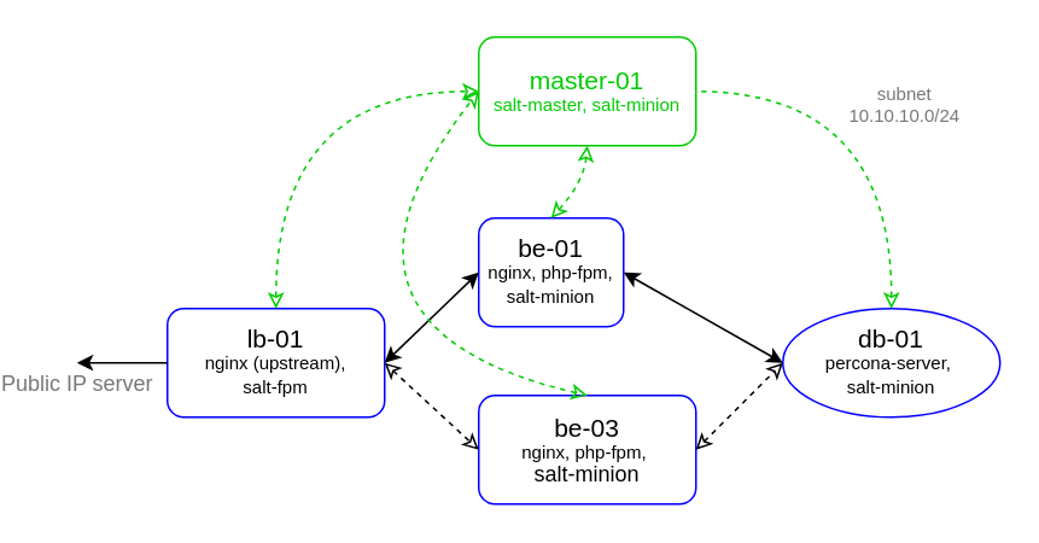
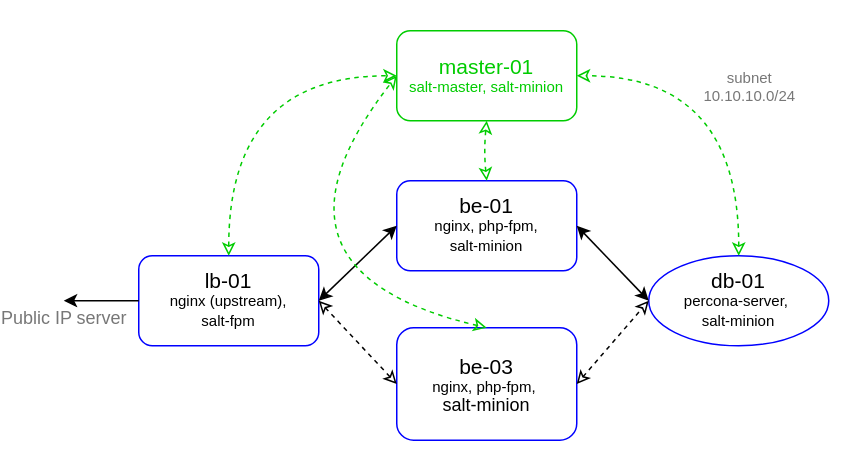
  <mxCell id="0" />
  <mxCell id="1" parent="0" />
- <mxCell id="2" value="&lt;p style=&quot;line-height: 100%&quot;&gt;&lt;span style=&quot;font-size: 14px&quot;&gt;be-01&lt;/span&gt;&lt;br&gt;&lt;span style=&quot;font-size: 10px&quot;&gt;nginx, php-fpm, &lt;br&gt;salt-minion&lt;/span&gt;&lt;br&gt;&lt;/p&gt;" style="rounded=1;whiteSpace=wrap;html=1;strokeColor=#0000FF;" parent="1" vertex="1"><mxGeometry x="242" y="120" width="80" height="60" as="geometry" /></mxCell>
+ <mxCell id="2" value="&lt;p style=&quot;line-height: 100%&quot;&gt;&lt;span style=&quot;font-size: 14px&quot;&gt;be-01&lt;/span&gt;&lt;br&gt;&lt;span style=&quot;font-size: 10px&quot;&gt;nginx, php-fpm, &lt;br&gt;salt-minion&lt;/span&gt;&lt;br&gt;&lt;/p&gt;" style="rounded=1;whiteSpace=wrap;html=1;strokeColor=#0000FF;" parent="1" vertex="1"><mxGeometry x="242" y="120" width="120" height="60" as="geometry" /></mxCell>
  <mxCell id="3" value="&lt;p style=&quot;line-height: 100%&quot;&gt;&lt;span style=&quot;font-size: 14px&quot;&gt;lb-01&lt;/span&gt;&lt;br&gt;&lt;span style=&quot;font-size: 10px&quot;&gt;nginx (upstream), &lt;br&gt;salt-fpm&lt;/span&gt;&lt;br&gt;&lt;/p&gt;" style="rounded=1;whiteSpace=wrap;html=1;strokeColor=#0000FF;" parent="1" vertex="1"><mxGeometry y="170" width="120" height="60" as="geometry" x="70" /></mxCell>
- <mxCell id="4" value="&lt;p style=&quot;line-height: 100%&quot;&gt;&lt;span style=&quot;font-size: 14px&quot;&gt;be-03&lt;/span&gt;&lt;br&gt;&lt;span style=&quot;font-size: 10px&quot;&gt;nginx, php-fpm,&amp;nbsp;&lt;br&gt;&lt;/span&gt;salt-minion&lt;/p&gt;" style="rounded=1;whiteSpace=wrap;html=1;strokeColor=#0000FF;" parent="1" vertex="1"><mxGeometry x="242" y="218" width="120" height="60" as="geometry" /></mxCell>
+ <mxCell id="4" value="&lt;p style=&quot;line-height: 100%&quot;&gt;&lt;span style=&quot;font-size: 14px&quot;&gt;be-03&lt;/span&gt;&lt;br&gt;&lt;span style=&quot;font-size: 10px&quot;&gt;nginx, php-fpm,&amp;nbsp;&lt;br&gt;&lt;/span&gt;salt-minion&lt;/p&gt;" style="rounded=1;whiteSpace=wrap;html=1;strokeColor=#0000FF;" parent="1" vertex="1"><mxGeometry x="242" y="218" width="120" height="75" as="geometry" /></mxCell>
  <mxCell id="5" value="&lt;font style=&quot;font-size: 10px&quot;&gt;subnet&lt;br&gt;10.10.10.0/24&lt;/font&gt;" style="edgeLabel;html=1;align=center;verticalAlign=middle;resizable=0;points=[];fontSize=8;fontColor=#777777;" parent="1" vertex="1" connectable="0"><mxGeometry x="450.002" y="89.995" as="geometry"><mxPoint x="26" y="-33" as="offset" /></mxGeometry></mxCell>
  <mxCell id="6" value="" style="endArrow=none;html=1;startArrow=classic;startFill=1;entryX=0;entryY=0.5;entryDx=0;entryDy=0;" parent="1" edge="1" target="3"><mxGeometry width="50" height="50" relative="1" as="geometry"><mxPoint x="20" y="199.95" as="sourcePoint" /><mxPoint x="60" y="200" as="targetPoint" /></mxGeometry></mxCell>
  <mxCell id="7" value="" style="endArrow=classic;html=1;exitX=1;exitY=0.5;exitDx=0;exitDy=0;entryX=0;entryY=0.5;entryDx=0;entryDy=0;startArrow=classic;startFill=1;endFill=1;" parent="1" source="3" target="2" edge="1"><mxGeometry width="50" height="50" relative="1" as="geometry"><mxPoint x="320" y="230" as="sourcePoint" /><mxPoint x="220" y="150" as="targetPoint" /></mxGeometry></mxCell>
  <mxCell id="8" value="" style="endArrow=classic;dashed=1;html=1;exitX=1;exitY=0.5;exitDx=0;exitDy=0;entryX=0;entryY=0.5;entryDx=0;entryDy=0;startArrow=classic;startFill=0;endFill=0;" parent="1" source="3" target="4" edge="1"><mxGeometry width="50" height="50" relative="1" as="geometry"><mxPoint x="200" y="150" as="sourcePoint" /><mxPoint x="250" y="100" as="targetPoint" /></mxGeometry></mxCell>
  <mxCell id="9" value="&lt;p style=&quot;line-height: 100%&quot;&gt;&lt;span style=&quot;font-size: 14px&quot;&gt;db-01&lt;/span&gt;&lt;br&gt;&lt;span style=&quot;font-size: 10px;&quot;&gt;percona-server,&amp;nbsp;&lt;br&gt;salt-minion&lt;/span&gt;&lt;/p&gt;" style="ellipse;whiteSpace=wrap;html=1;strokeColor=#0000FF;" parent="1" vertex="1"><mxGeometry x="410" y="170" width="120" height="60" as="geometry" /></mxCell>
  <mxCell id="10" value="&lt;font style=&quot;font-size: 12px&quot;&gt;Public IP server&lt;/font&gt;" style="edgeLabel;html=1;align=center;verticalAlign=middle;resizable=0;points=[];fontSize=8;fontColor=#777777;" parent="1" vertex="1" connectable="0"><mxGeometry x="37.002" y="243.995" as="geometry"><mxPoint x="-18" y="-32" as="offset" /></mxGeometry></mxCell>
  <mxCell id="11" value="&lt;p style=&quot;line-height: 100%&quot;&gt;&lt;font style=&quot;&quot; color=&quot;#00cc00&quot;&gt;&lt;span style=&quot;font-size: 14px;&quot;&gt;master-01&lt;/span&gt;&lt;br&gt;&lt;font style=&quot;font-size: 10px;&quot;&gt;salt-master, salt-minion&lt;/font&gt;&lt;/font&gt;&lt;/p&gt;" style="rounded=1;whiteSpace=wrap;html=1;strokeColor=#00CC00;" parent="1" vertex="1"><mxGeometry x="242" y="20" width="120" height="60" as="geometry" /></mxCell>
  <mxCell id="12" value="" style="endArrow=classic;html=1;entryX=0;entryY=0.5;entryDx=0;entryDy=0;startArrow=classic;startFill=1;endFill=1;exitX=1;exitY=0.5;exitDx=0;exitDy=0;" edge="1" parent="1" source="2" target="9"><mxGeometry width="50" height="50" relative="1" as="geometry"><mxPoint x="245.429" y="320" as="sourcePoint" /><mxPoint x="410" y="198" as="targetPoint" /></mxGeometry></mxCell>
  <mxCell id="13" value="" style="endArrow=classic;dashed=1;html=1;exitX=1;exitY=0.5;exitDx=0;exitDy=0;entryX=0;entryY=0.5;entryDx=0;entryDy=0;startArrow=classic;startFill=0;endFill=0;" edge="1" parent="1" source="4" target="9"><mxGeometry width="50" height="50" relative="1" as="geometry"><mxPoint x="420" y="260" as="sourcePoint" /><mxPoint x="472" y="308" as="targetPoint" /></mxGeometry></mxCell>
  <mxCell id="14" value="" style="endArrow=classic;dashed=1;html=1;exitX=0.5;exitY=0;exitDx=0;exitDy=0;entryX=0;entryY=0.5;entryDx=0;entryDy=0;startArrow=classic;startFill=0;endFill=0;jumpStyle=none;strokeColor=#00CC00;jumpSize=6;curved=1;" edge="1" parent="1" source="3" target="11"><mxGeometry width="50" height="50" relative="1" as="geometry"><mxPoint x="150" y="108" as="sourcePoint" /><mxPoint x="198" y="60" as="targetPoint" /><Array as="points"><mxPoint x="130" y="50" /></Array></mxGeometry></mxCell>
- <mxCell id="15" value="" style="endArrow=none;dashed=1;html=1;exitX=0.5;exitY=0;exitDx=0;exitDy=0;entryX=1;entryY=0.5;entryDx=0;entryDy=0;startArrow=classic;startFill=0;endFill=0;jumpStyle=none;strokeColor=#00CC00;jumpSize=6;curved=1;" edge="1" parent="1" source="9" target="11"><mxGeometry width="50" height="50" relative="1" as="geometry"><mxPoint x="440" y="170" as="sourcePoint" /><mxPoint x="552" y="50" as="targetPoint" /><Array as="points"><mxPoint x="470" y="50" /></Array></mxGeometry></mxCell>
+ <mxCell id="15" value="" style="endArrow=classic;dashed=1;html=1;exitX=0.5;exitY=0;exitDx=0;exitDy=0;entryX=1;entryY=0.5;entryDx=0;entryDy=0;startArrow=classic;startFill=0;endFill=0;jumpStyle=none;strokeColor=#00CC00;jumpSize=6;curved=1;" edge="1" parent="1" source="9" target="11"><mxGeometry width="50" height="50" relative="1" as="geometry"><mxPoint x="440" y="170" as="sourcePoint" /><mxPoint x="552" y="50" as="targetPoint" /><Array as="points"><mxPoint x="470" y="50" /></Array></mxGeometry></mxCell>
  <mxCell id="16" value="" style="endArrow=classic;dashed=1;html=1;exitX=0.5;exitY=0;exitDx=0;exitDy=0;entryX=0;entryY=0.5;entryDx=0;entryDy=0;startArrow=classic;startFill=0;endFill=0;jumpStyle=none;strokeColor=#00CC00;jumpSize=6;curved=1;" edge="1" parent="1" source="4" target="11"><mxGeometry width="50" height="50" relative="1" as="geometry"><mxPoint x="140" y="180" as="sourcePoint" /><mxPoint x="252" y="60" as="targetPoint" /><Array as="points"><mxPoint x="140" y="180" /></Array></mxGeometry></mxCell>
  <mxCell id="17" value="" style="endArrow=classic;dashed=1;html=1;exitX=0.5;exitY=0;exitDx=0;exitDy=0;entryX=0.5;entryY=1;entryDx=0;entryDy=0;startArrow=classic;startFill=0;endFill=0;jumpStyle=none;strokeColor=#00CC00;jumpSize=6;curved=1;" edge="1" parent="1" source="2" target="11"><mxGeometry width="50" height="50" relative="1" as="geometry"><mxPoint x="308" y="130" as="sourcePoint" /><mxPoint x="200" y="10" as="targetPoint" /><Array as="points"><mxPoint x="300" y="100" /></Array></mxGeometry></mxCell>
